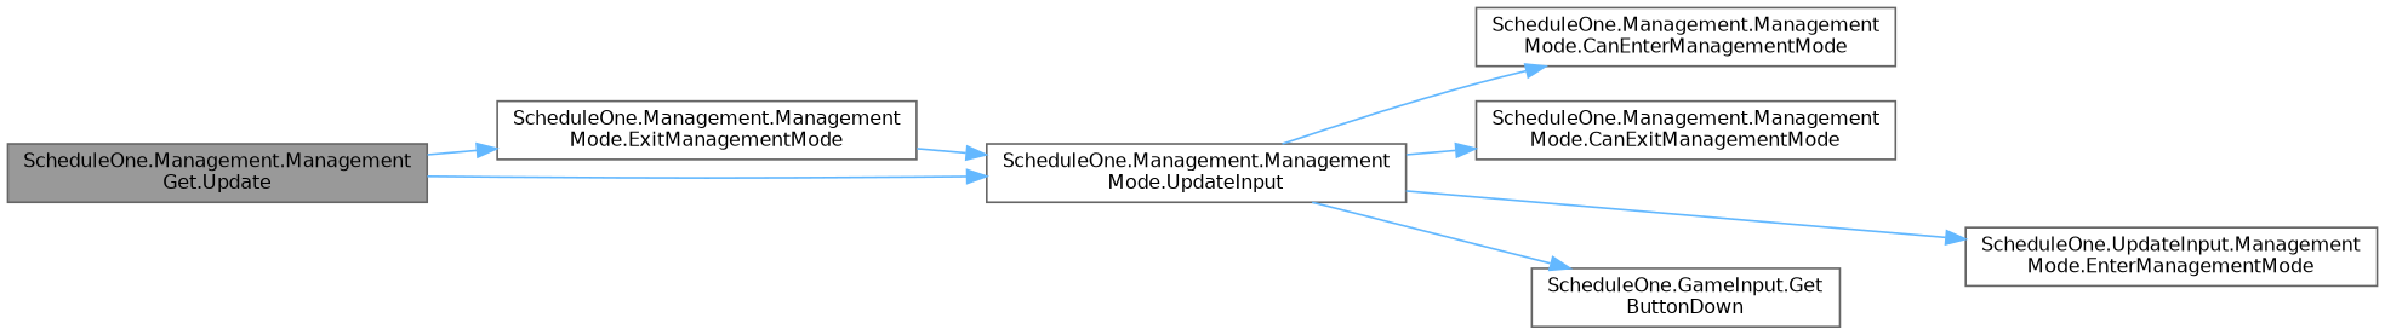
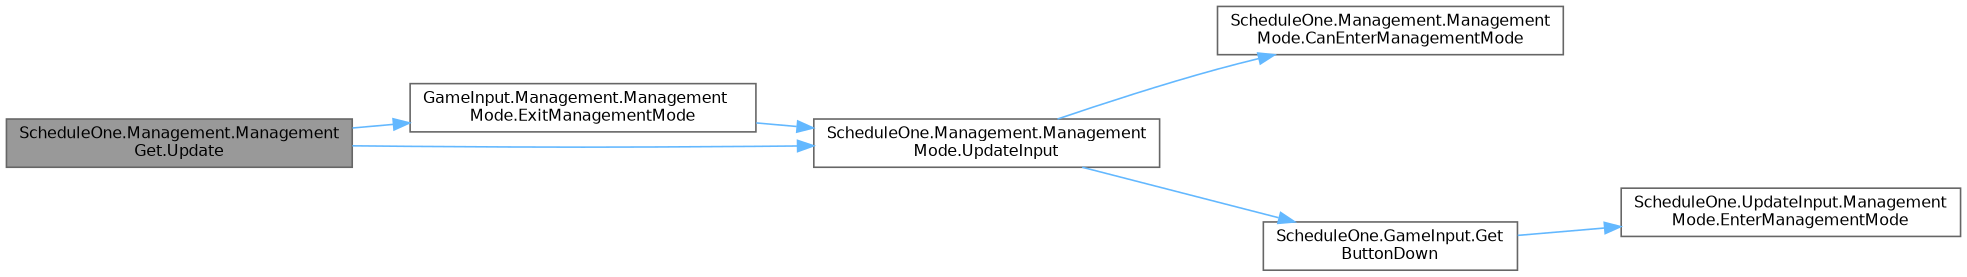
  digraph {
    rankdir=LR
    node [color=grey40 fillcolor=white fontname=Helvetica fontsize=10 shape=box style=filled]
    edge [color=steelblue1 fontname=Helvetica fontsize=10 labelfontname=Helvetica labelfontsize=10 style=solid]
    n1 [color=gray40 fillcolor=grey60 fontcolor=black height=0.2 label="ScheduleOne.Management.Management\lGet.Update" width=0.4]
-   n2 [height=0.2 label="ScheduleOne.Management.Management\lMode.ExitManagementMode" width=0.4]
+   n2 [height=0.2 label="GameInput.Management.Management\lMode.ExitManagementMode" width=0.4]
    n3 [height=0.2 label="ScheduleOne.Management.Management\lMode.UpdateInput" width=0.4]
    n4 [height=0.2 label="ScheduleOne.Management.Management\lMode.CanEnterManagementMode" width=0.4]
-   n5 [height=0.2 label="ScheduleOne.Management.Management\lMode.CanExitManagementMode" width=0.4]
    n6 [height=0.2 label="ScheduleOne.UpdateInput.Management\lMode.EnterManagementMode" width=0.4]
    n7 [height=0.2 label="ScheduleOne.GameInput.Get\lButtonDown" width=0.4]
    n1 -> n2
    n1 -> n3
    n2 -> n3
    n3 -> n4
-   n3 -> n5
-   n3 -> n6
+   n7 -> n6
    n3 -> n7
  }
